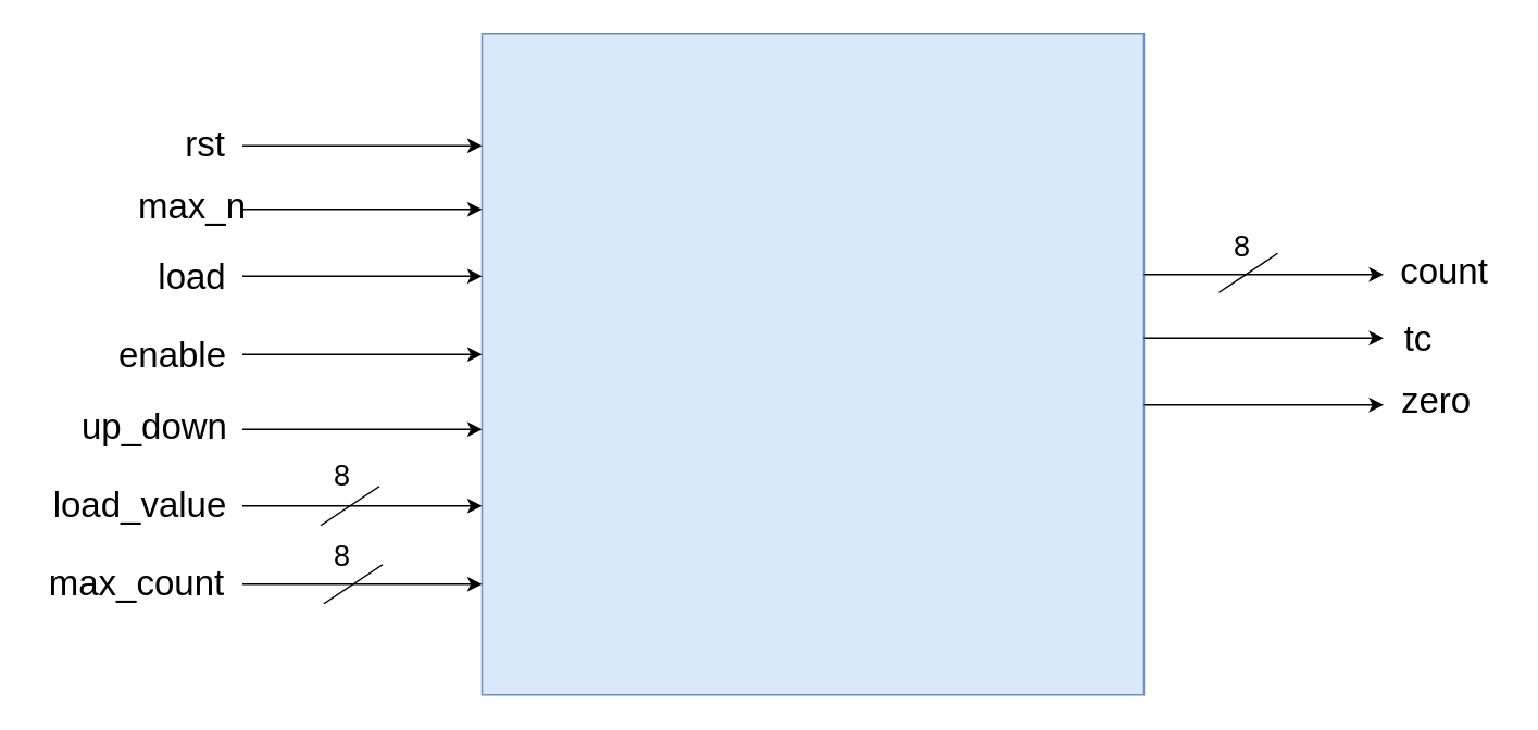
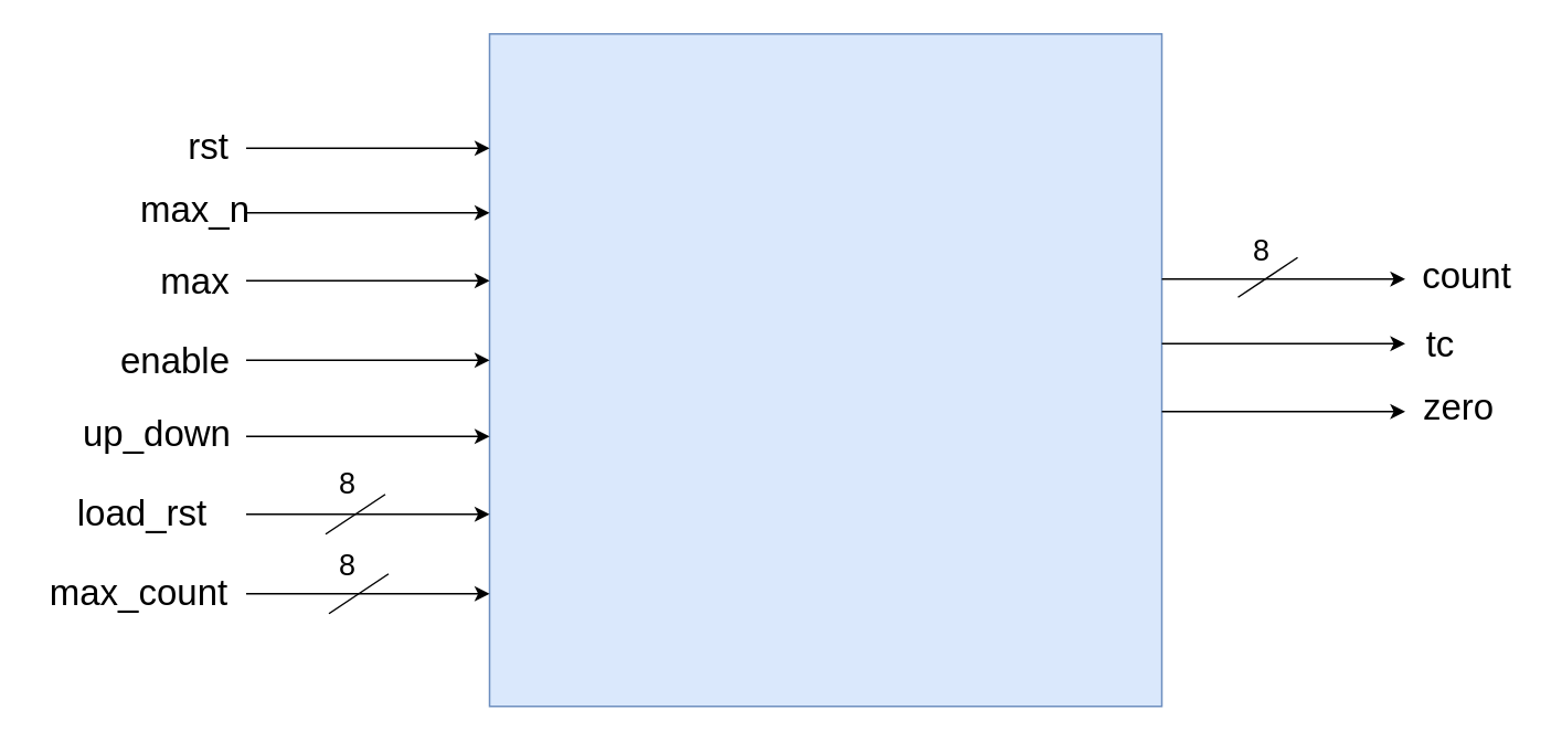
  <mxCell id="0" />
  <mxCell id="1" parent="0" />
  <mxCell id="2" value="" style="whiteSpace=wrap;html=1;aspect=fixed;fillColor=#dae8fc;strokeColor=#6c8ebf;" vertex="1" parent="1"><mxGeometry x="295" y="20" width="406" height="406" as="geometry" /></mxCell>
  <mxCell id="3" value="" style="endArrow=classic;html=1;rounded=0;" edge="1" parent="1"><mxGeometry width="50" height="50" relative="1" as="geometry"><mxPoint x="148" y="89" as="sourcePoint" /><mxPoint x="295" y="89" as="targetPoint" /></mxGeometry></mxCell>
  <mxCell id="4" value="" style="endArrow=classic;html=1;rounded=0;" edge="1" parent="1"><mxGeometry width="50" height="50" relative="1" as="geometry"><mxPoint x="148" y="128" as="sourcePoint" /><mxPoint x="295" y="128" as="targetPoint" /></mxGeometry></mxCell>
  <mxCell id="5" value="" style="endArrow=classic;html=1;rounded=0;" edge="1" parent="1"><mxGeometry width="50" height="50" relative="1" as="geometry"><mxPoint x="148" y="169" as="sourcePoint" /><mxPoint x="295" y="169" as="targetPoint" /></mxGeometry></mxCell>
  <mxCell id="6" value="" style="endArrow=classic;html=1;rounded=0;" edge="1" parent="1"><mxGeometry width="50" height="50" relative="1" as="geometry"><mxPoint x="148" y="217" as="sourcePoint" /><mxPoint x="295" y="217" as="targetPoint" /></mxGeometry></mxCell>
  <mxCell id="7" value="" style="endArrow=classic;html=1;rounded=0;" edge="1" parent="1"><mxGeometry width="50" height="50" relative="1" as="geometry"><mxPoint x="148" y="263" as="sourcePoint" /><mxPoint x="295" y="263" as="targetPoint" /></mxGeometry></mxCell>
  <mxCell id="8" value="" style="endArrow=classic;html=1;rounded=0;" edge="1" parent="1"><mxGeometry width="50" height="50" relative="1" as="geometry"><mxPoint x="148" y="310" as="sourcePoint" /><mxPoint x="295" y="310" as="targetPoint" /></mxGeometry></mxCell>
  <mxCell id="9" value="" style="endArrow=classic;html=1;rounded=0;" edge="1" parent="1"><mxGeometry width="50" height="50" relative="1" as="geometry"><mxPoint x="148" y="358" as="sourcePoint" /><mxPoint x="295" y="358" as="targetPoint" /></mxGeometry></mxCell>
  <mxCell id="10" value="" style="endArrow=classic;html=1;rounded=0;" edge="1" parent="1"><mxGeometry width="50" height="50" relative="1" as="geometry"><mxPoint x="701" y="168" as="sourcePoint" /><mxPoint x="848" y="168" as="targetPoint" /></mxGeometry></mxCell>
  <mxCell id="11" value="" style="endArrow=classic;html=1;rounded=0;" edge="1" parent="1"><mxGeometry width="50" height="50" relative="1" as="geometry"><mxPoint x="701" y="207" as="sourcePoint" /><mxPoint x="848" y="207" as="targetPoint" /></mxGeometry></mxCell>
  <mxCell id="12" value="" style="endArrow=classic;html=1;rounded=0;" edge="1" parent="1"><mxGeometry width="50" height="50" relative="1" as="geometry"><mxPoint x="701" y="248" as="sourcePoint" /><mxPoint x="848" y="248" as="targetPoint" /></mxGeometry></mxCell>
  <mxCell id="13" value="&lt;font style=&quot;font-size: 22px;&quot;&gt;count&lt;/font&gt;" style="text;html=1;align=center;verticalAlign=middle;resizable=0;points=[];autosize=1;strokeColor=none;fillColor=none;" vertex="1" parent="1"><mxGeometry x="849" y="148" width="72" height="38" as="geometry" /></mxCell>
  <mxCell id="14" value="&lt;font style=&quot;font-size: 22px;&quot;&gt;tc&lt;/font&gt;" style="text;html=1;align=center;verticalAlign=middle;resizable=0;points=[];autosize=1;strokeColor=none;fillColor=none;" vertex="1" parent="1"><mxGeometry x="851" y="189" width="35" height="38" as="geometry" /></mxCell>
  <mxCell id="15" value="&lt;font style=&quot;font-size: 22px;&quot;&gt;zero&lt;/font&gt;" style="text;html=1;align=center;verticalAlign=middle;resizable=0;points=[];autosize=1;strokeColor=none;fillColor=none;" vertex="1" parent="1"><mxGeometry x="849" y="227" width="61" height="38" as="geometry" /></mxCell>
  <mxCell id="16" value="&lt;font style=&quot;font-size: 22px;&quot;&gt;max_count&lt;/font&gt;" style="text;html=1;align=center;verticalAlign=middle;resizable=0;points=[];autosize=1;strokeColor=none;fillColor=none;" vertex="1" parent="1"><mxGeometry x="20" y="339" width="126" height="38" as="geometry" /></mxCell>
- <mxCell id="17" value="&lt;font style=&quot;font-size: 22px;&quot;&gt;load_value&lt;/font&gt;" style="text;html=1;align=center;verticalAlign=middle;resizable=0;points=[];autosize=1;strokeColor=none;fillColor=none;" vertex="1" parent="1"><mxGeometry x="23" y="291" width="124" height="38" as="geometry" /></mxCell>
+ <mxCell id="17" value="&lt;font style=&quot;font-size: 22px;&quot;&gt;load_rst&lt;/font&gt;" style="text;html=1;align=center;verticalAlign=middle;resizable=0;points=[];autosize=1;strokeColor=none;fillColor=none;" vertex="1" parent="1"><mxGeometry x="23" y="291" width="124" height="38" as="geometry" /></mxCell>
  <mxCell id="18" value="&lt;font style=&quot;font-size: 22px;&quot;&gt;up_down&lt;/font&gt;" style="text;html=1;align=center;verticalAlign=middle;resizable=0;points=[];autosize=1;strokeColor=none;fillColor=none;" vertex="1" parent="1"><mxGeometry x="40" y="243" width="107" height="38" as="geometry" /></mxCell>
  <mxCell id="19" value="&lt;font style=&quot;font-size: 22px;&quot;&gt;enable&lt;/font&gt;" style="text;html=1;align=center;verticalAlign=middle;resizable=0;points=[];autosize=1;strokeColor=none;fillColor=none;" vertex="1" parent="1"><mxGeometry x="63" y="199" width="84" height="38" as="geometry" /></mxCell>
- <mxCell id="20" value="&lt;font style=&quot;font-size: 22px;&quot;&gt;load&lt;/font&gt;" style="text;html=1;align=center;verticalAlign=middle;resizable=0;points=[];autosize=1;strokeColor=none;fillColor=none;" vertex="1" parent="1"><mxGeometry x="87" y="151" width="60" height="38" as="geometry" /></mxCell>
+ <mxCell id="20" value="&lt;font style=&quot;font-size: 22px;&quot;&gt;max&lt;/font&gt;" style="text;html=1;align=center;verticalAlign=middle;resizable=0;points=[];autosize=1;strokeColor=none;fillColor=none;" vertex="1" parent="1"><mxGeometry x="87" y="151" width="60" height="38" as="geometry" /></mxCell>
  <mxCell id="21" value="&lt;font style=&quot;font-size: 22px;&quot;&gt;max_n&lt;/font&gt;" style="text;html=1;align=center;verticalAlign=middle;resizable=0;points=[];autosize=1;strokeColor=none;fillColor=none;" vertex="1" parent="1"><mxGeometry x="83" y="108" width="67" height="38" as="geometry" /></mxCell>
  <mxCell id="22" value="&lt;font style=&quot;font-size: 22px;&quot;&gt;rst&lt;/font&gt;" style="text;html=1;align=center;verticalAlign=middle;resizable=0;points=[];autosize=1;strokeColor=none;fillColor=none;" vertex="1" parent="1"><mxGeometry x="102" y="70" width="45" height="38" as="geometry" /></mxCell>
  <mxCell id="23" value="" style="endArrow=none;html=1;rounded=0;" edge="1" parent="1"><mxGeometry width="50" height="50" relative="1" as="geometry"><mxPoint x="196" y="322" as="sourcePoint" /><mxPoint x="232" y="298" as="targetPoint" /></mxGeometry></mxCell>
  <mxCell id="24" value="" style="endArrow=none;html=1;rounded=0;" edge="1" parent="1"><mxGeometry width="50" height="50" relative="1" as="geometry"><mxPoint x="198" y="370" as="sourcePoint" /><mxPoint x="234" y="346" as="targetPoint" /></mxGeometry></mxCell>
  <mxCell id="25" value="" style="endArrow=none;html=1;rounded=0;" edge="1" parent="1"><mxGeometry width="50" height="50" relative="1" as="geometry"><mxPoint x="747" y="179" as="sourcePoint" /><mxPoint x="783" y="155" as="targetPoint" /></mxGeometry></mxCell>
  <mxCell id="26" value="&lt;font style=&quot;font-size: 18px;&quot;&gt;8&lt;/font&gt;" style="text;html=1;align=center;verticalAlign=middle;resizable=0;points=[];autosize=1;strokeColor=none;fillColor=none;" vertex="1" parent="1"><mxGeometry x="195" y="275" width="28" height="34" as="geometry" /></mxCell>
  <mxCell id="27" value="&lt;font style=&quot;font-size: 18px;&quot;&gt;8&lt;/font&gt;" style="text;html=1;align=center;verticalAlign=middle;resizable=0;points=[];autosize=1;strokeColor=none;fillColor=none;" vertex="1" parent="1"><mxGeometry x="195" y="324" width="28" height="34" as="geometry" /></mxCell>
  <mxCell id="28" value="&lt;font style=&quot;font-size: 18px;&quot;&gt;8&lt;/font&gt;" style="text;html=1;align=center;verticalAlign=middle;resizable=0;points=[];autosize=1;strokeColor=none;fillColor=none;" vertex="1" parent="1"><mxGeometry x="747" y="134" width="28" height="34" as="geometry" /></mxCell>
